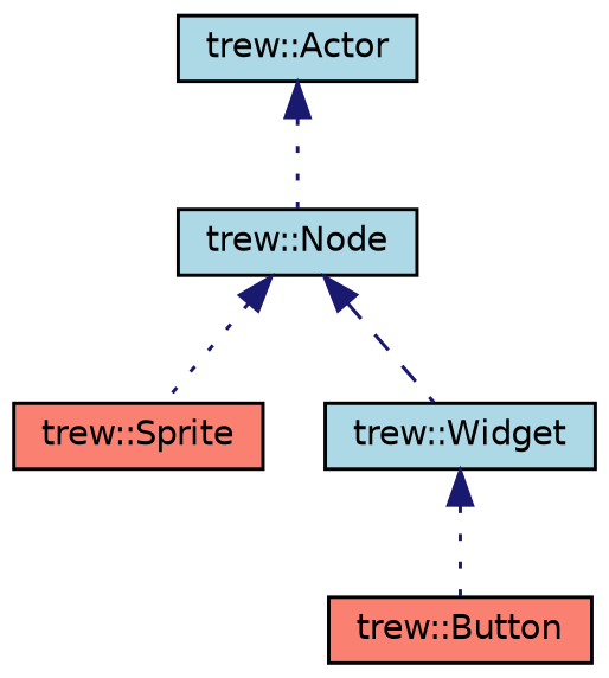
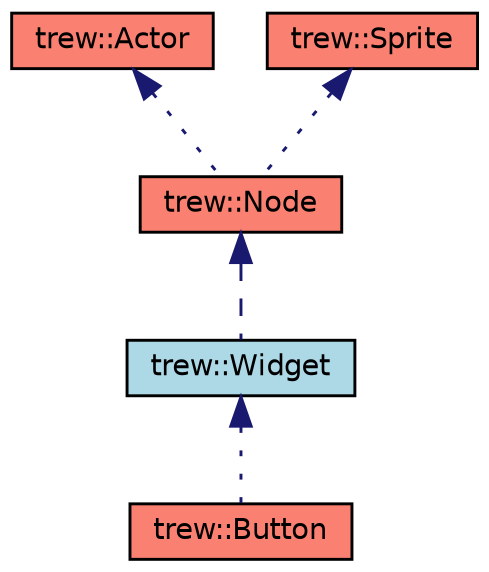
  digraph {
    node [color=black fillcolor=lightblue fontname=Helvetica fontsize=10 shape=record style=filled]
    edge [color=midnightblue dir=back fontname=Helvetica fontsize=10 labelfontname=Helvetica labelfontsize=10 style=dotted]
-   n1 [fontcolor=black height=0.2 label="trew::Actor" width=0.4]
-   n2 [height=0.2 label="trew::Node" width=0.4]
+   n1 [fillcolor=salmon fontcolor=black height=0.2 label="trew::Actor" width=0.4]
+   n2 [fillcolor=salmon height=0.2 label="trew::Node" width=0.4]
    n3 [fillcolor=salmon height=0.2 label="trew::Sprite" width=0.4]
    n4 [height=0.2 label="trew::Widget" width=0.4]
    n5 [fillcolor=salmon height=0.2 label="trew::Button" width=0.4]
    n1 -> n2
-   n2 -> n3
+   n3 -> n2
    n2 -> n4 [style=dashed]
    n4 -> n5
  }
